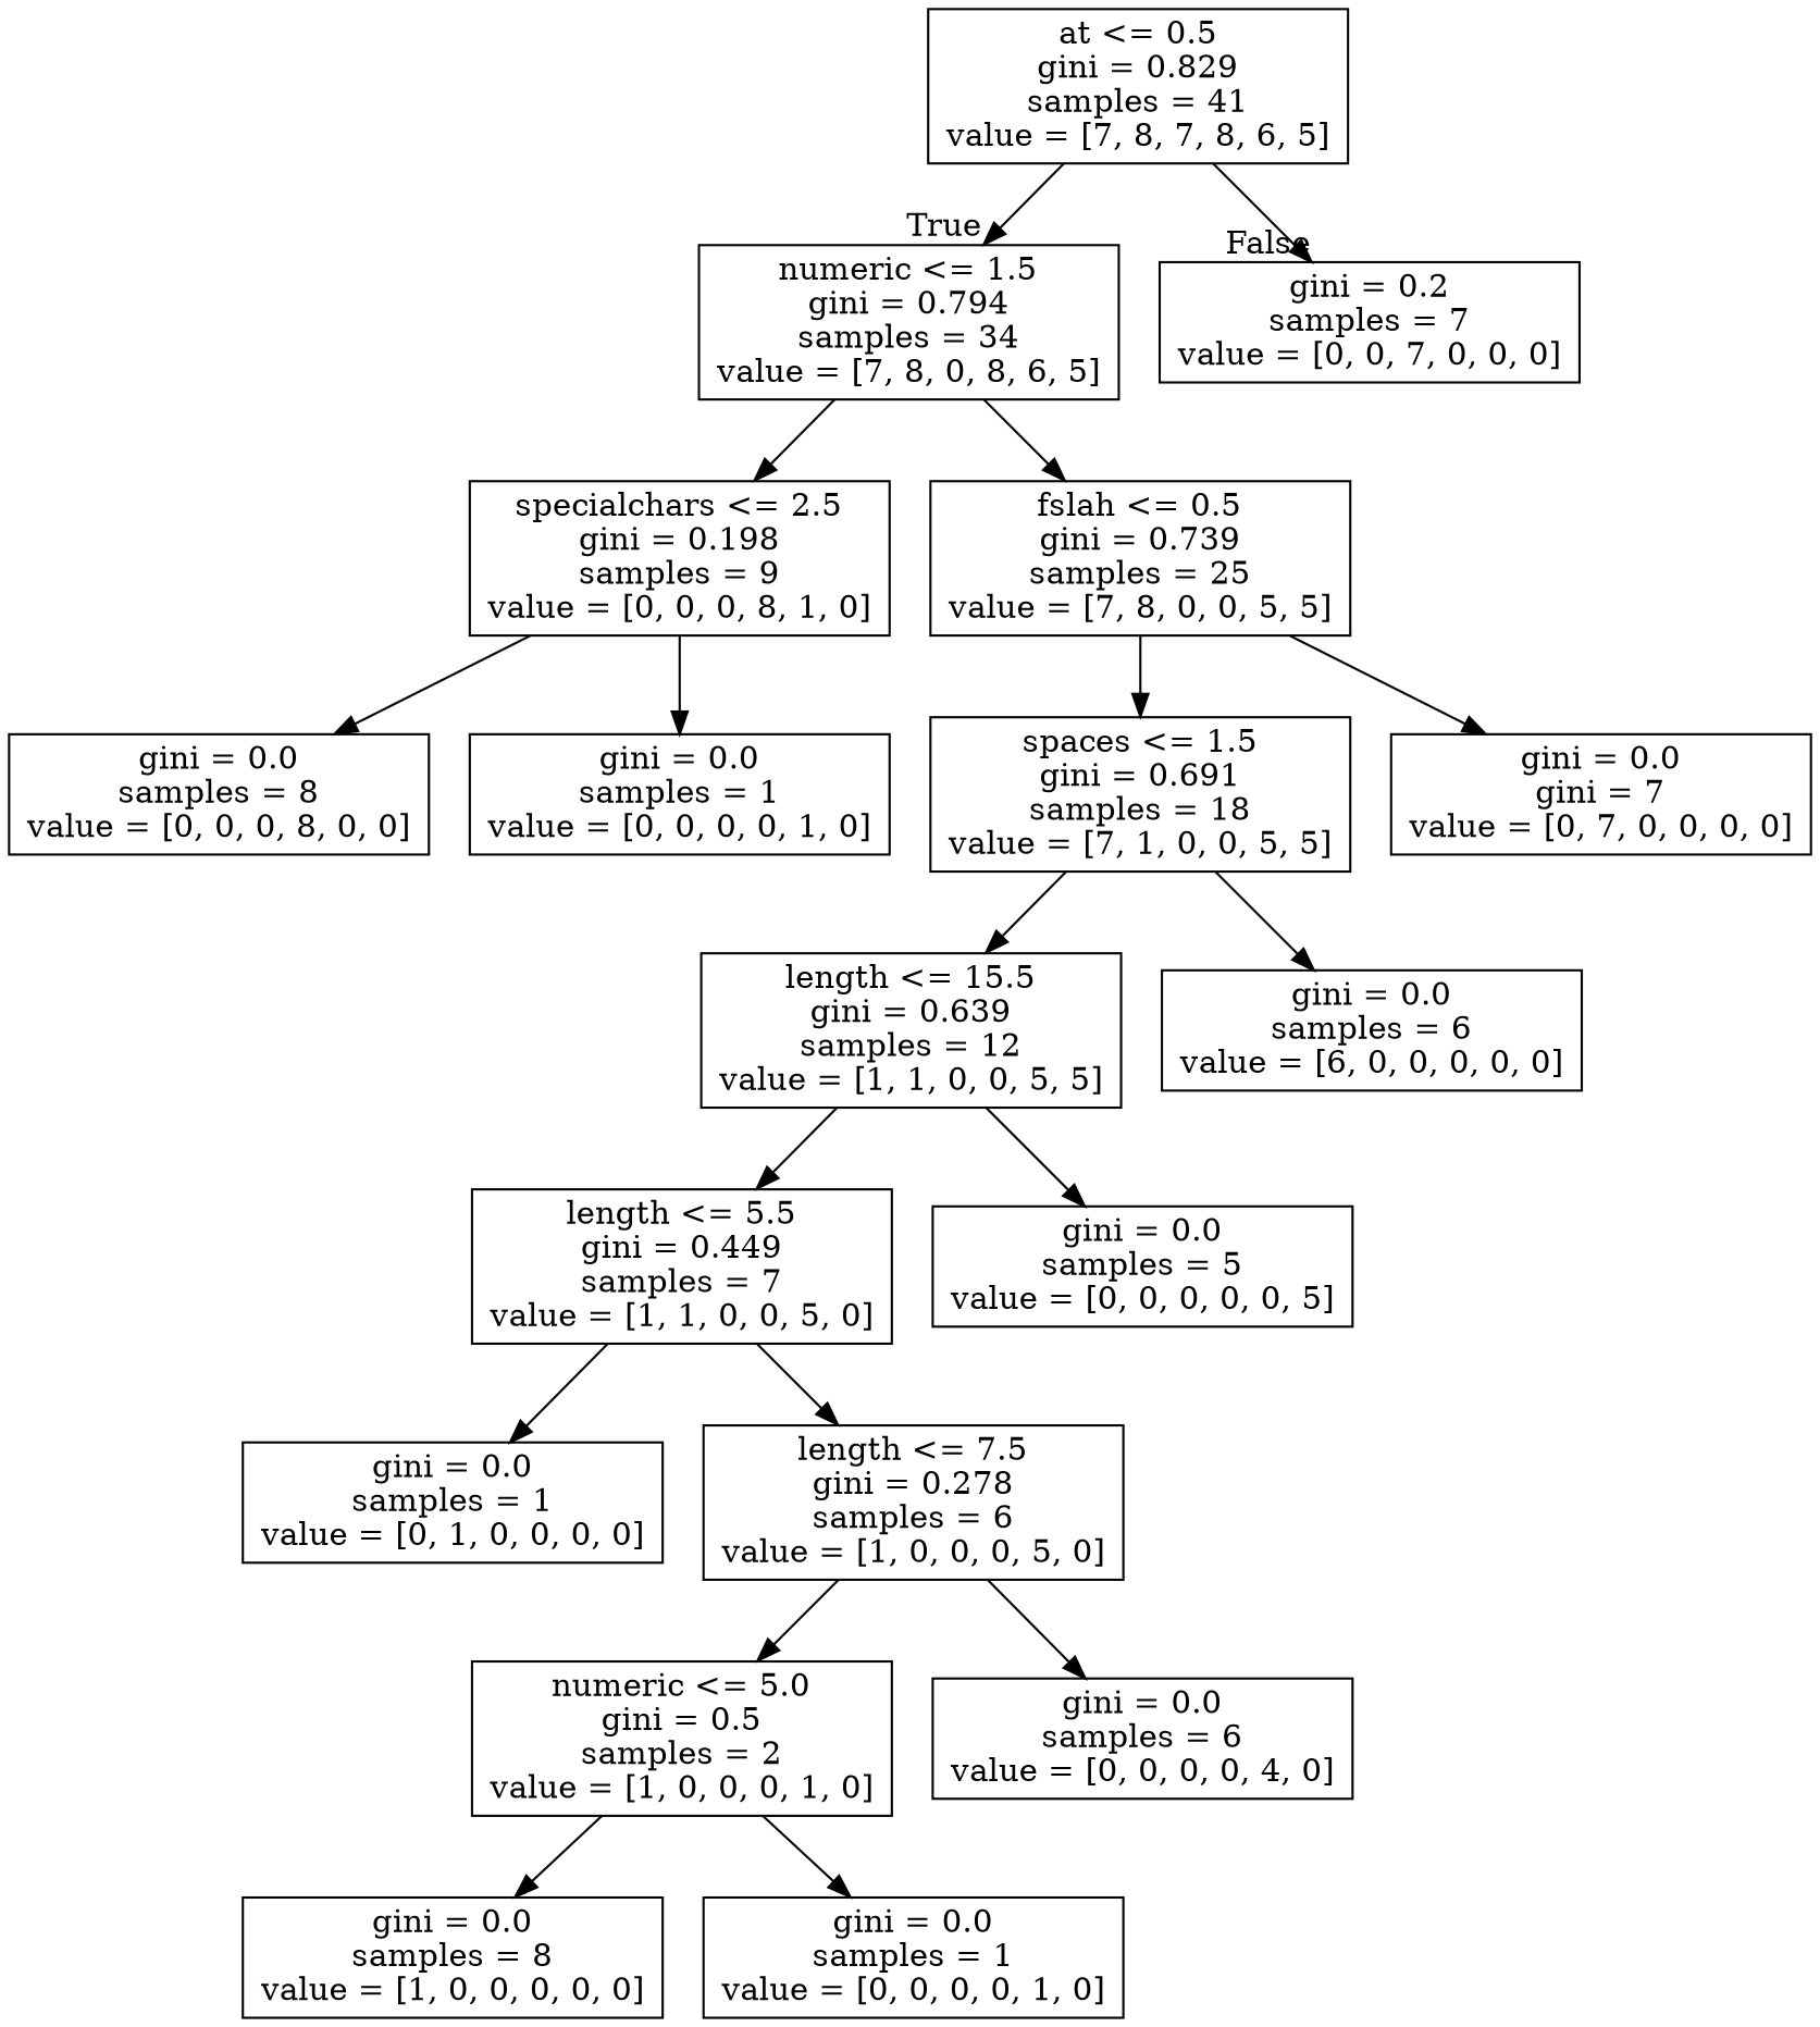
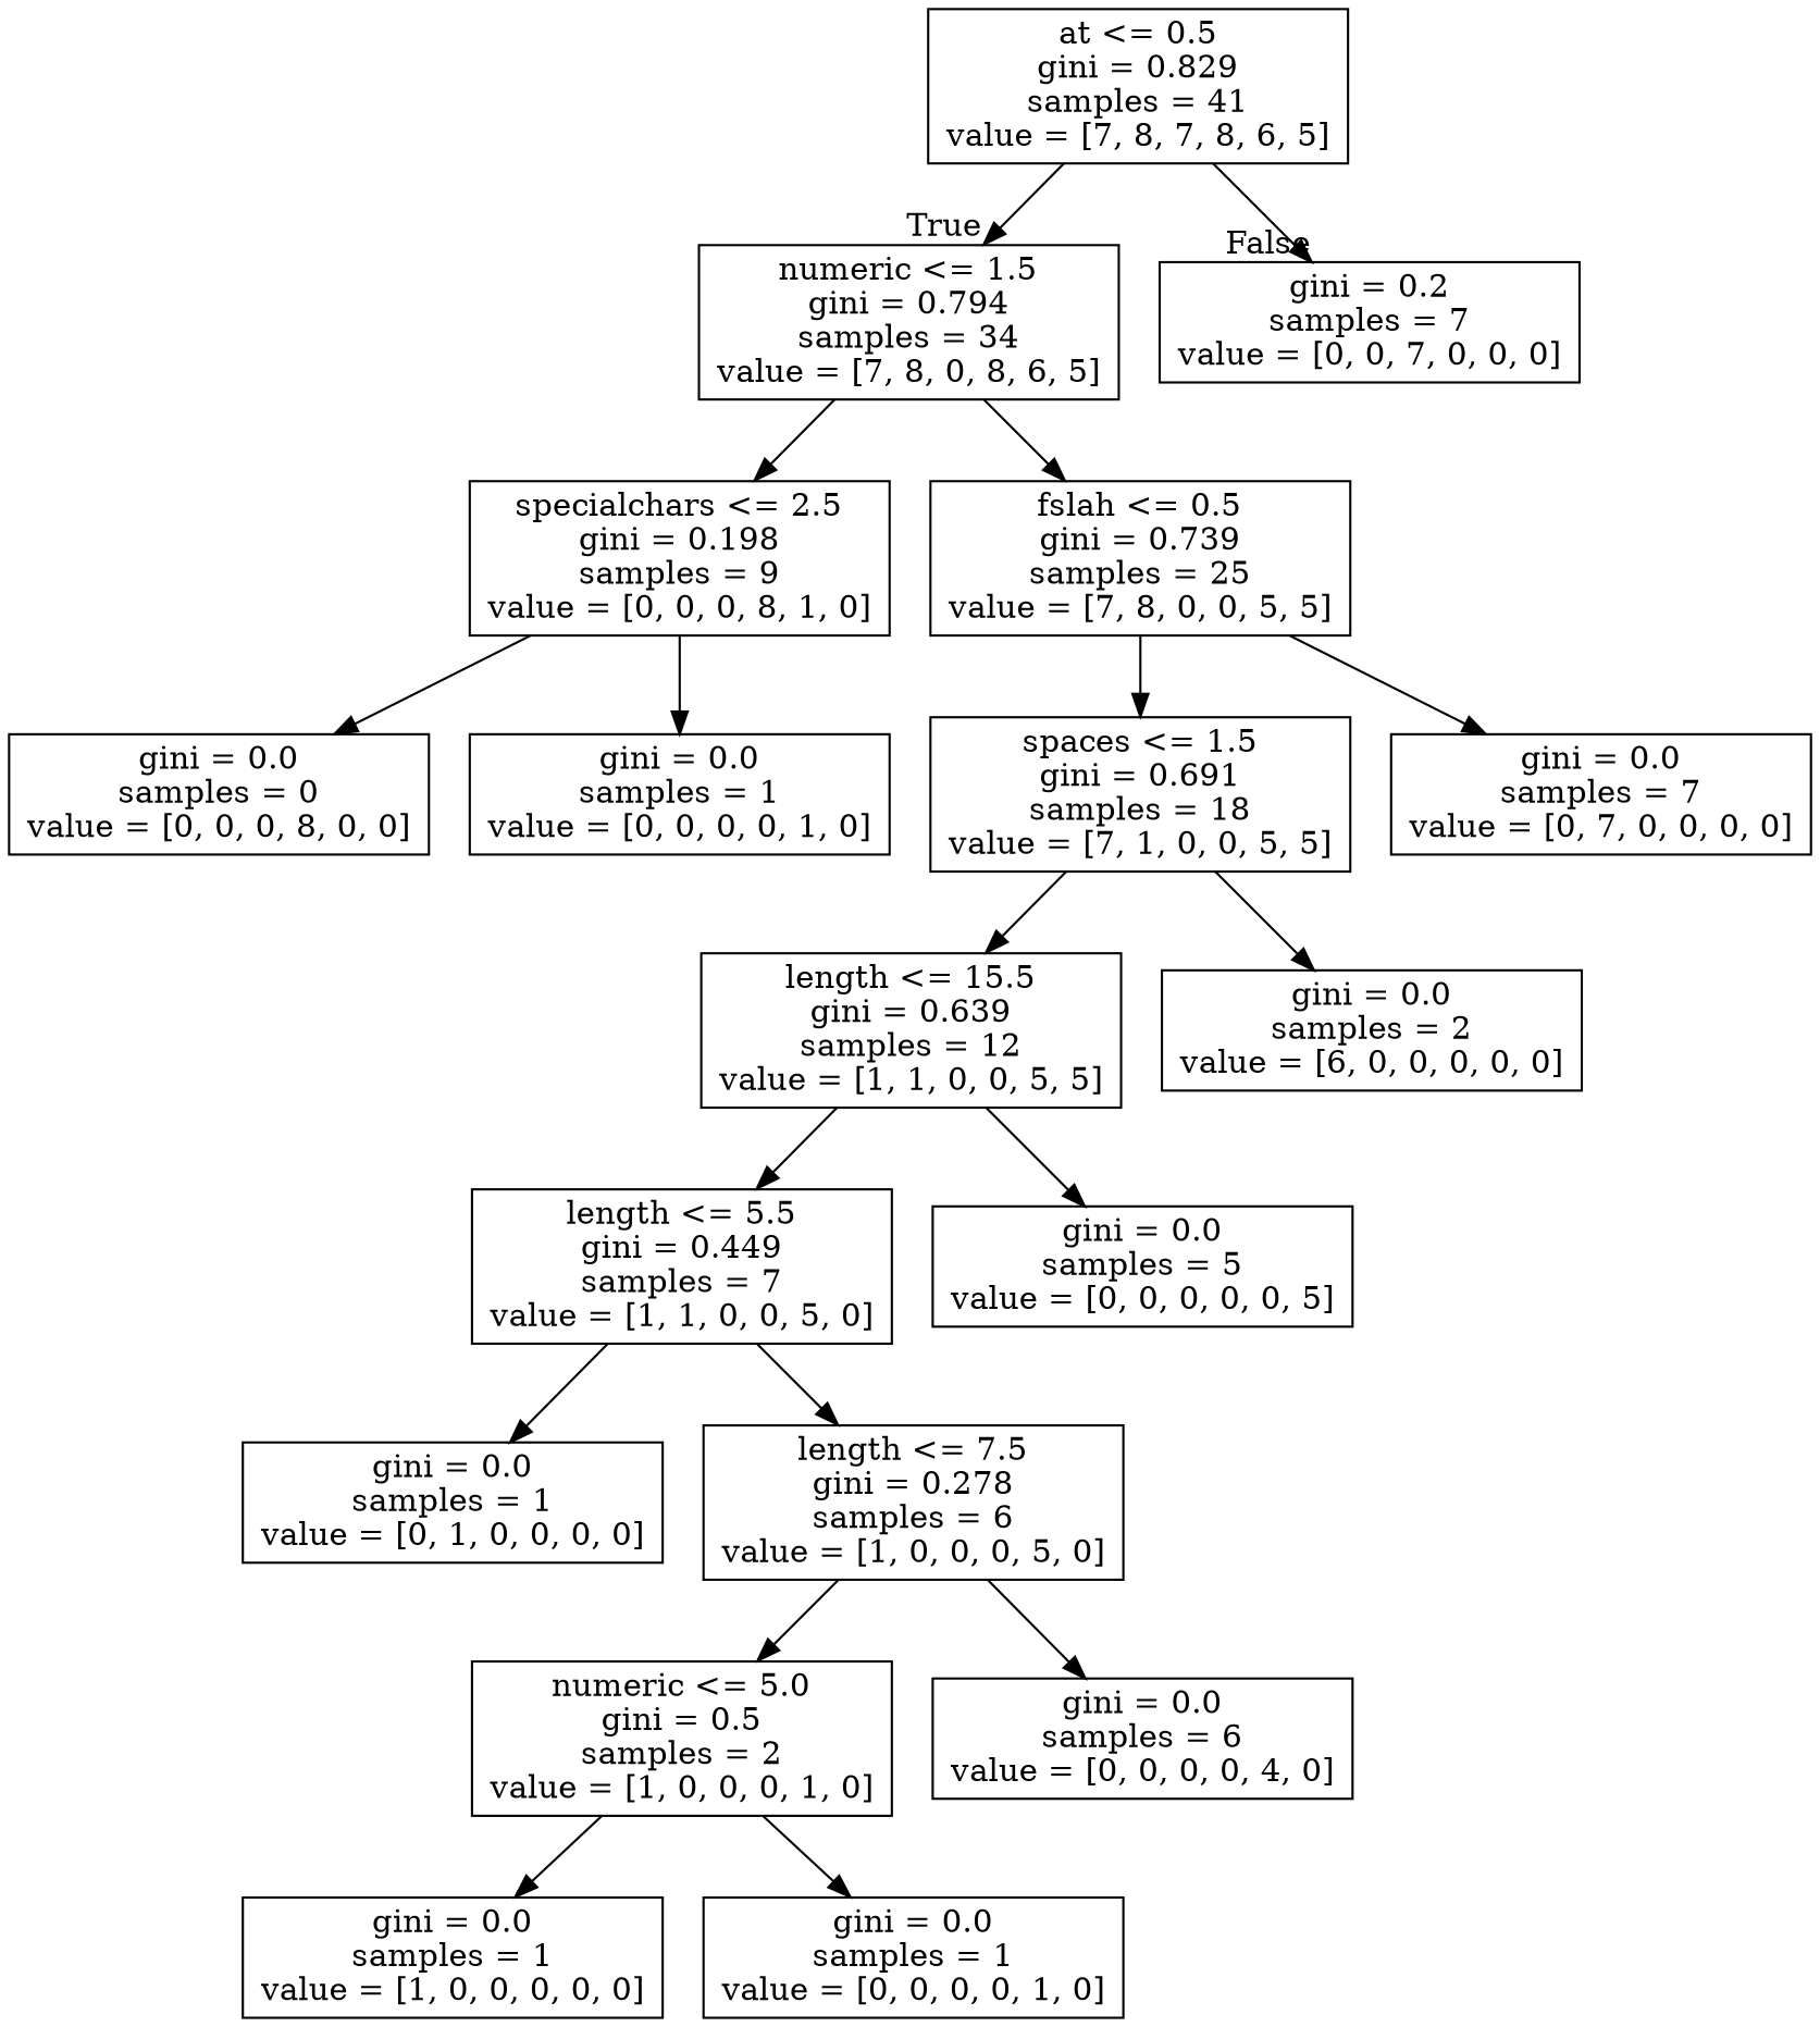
  digraph {
    node [shape=box]
    n1 [label="at <= 0.5\ngini = 0.829\nsamples = 41\nvalue = [7, 8, 7, 8, 6, 5]"]
    n2 [label="numeric <= 1.5\ngini = 0.794\nsamples = 34\nvalue = [7, 8, 0, 8, 6, 5]"]
    n3 [label="gini = 0.2\nsamples = 7\nvalue = [0, 0, 7, 0, 0, 0]"]
    n4 [label="specialchars <= 2.5\ngini = 0.198\nsamples = 9\nvalue = [0, 0, 0, 8, 1, 0]"]
    n5 [label="fslah <= 0.5\ngini = 0.739\nsamples = 25\nvalue = [7, 8, 0, 0, 5, 5]"]
-   n6 [label="gini = 0.0\nsamples = 8\nvalue = [0, 0, 0, 8, 0, 0]"]
+   n6 [label="gini = 0.0\nsamples = 0\nvalue = [0, 0, 0, 8, 0, 0]"]
    n7 [label="gini = 0.0\nsamples = 1\nvalue = [0, 0, 0, 0, 1, 0]"]
    n8 [label="spaces <= 1.5\ngini = 0.691\nsamples = 18\nvalue = [7, 1, 0, 0, 5, 5]"]
-   n9 [label="gini = 0.0\ngini = 7\nvalue = [0, 7, 0, 0, 0, 0]"]
+   n9 [label="gini = 0.0\nsamples = 7\nvalue = [0, 7, 0, 0, 0, 0]"]
    n10 [label="length <= 15.5\ngini = 0.639\nsamples = 12\nvalue = [1, 1, 0, 0, 5, 5]"]
-   n11 [label="gini = 0.0\nsamples = 6\nvalue = [6, 0, 0, 0, 0, 0]"]
+   n11 [label="gini = 0.0\nsamples = 2\nvalue = [6, 0, 0, 0, 0, 0]"]
    n12 [label="length <= 5.5\ngini = 0.449\nsamples = 7\nvalue = [1, 1, 0, 0, 5, 0]"]
    n13 [label="gini = 0.0\nsamples = 5\nvalue = [0, 0, 0, 0, 0, 5]"]
    n14 [label="gini = 0.0\nsamples = 1\nvalue = [0, 1, 0, 0, 0, 0]"]
    n15 [label="length <= 7.5\ngini = 0.278\nsamples = 6\nvalue = [1, 0, 0, 0, 5, 0]"]
    n16 [label="numeric <= 5.0\ngini = 0.5\nsamples = 2\nvalue = [1, 0, 0, 0, 1, 0]"]
    n17 [label="gini = 0.0\nsamples = 6\nvalue = [0, 0, 0, 0, 4, 0]"]
-   n18 [label="gini = 0.0\nsamples = 8\nvalue = [1, 0, 0, 0, 0, 0]"]
+   n18 [label="gini = 0.0\nsamples = 1\nvalue = [1, 0, 0, 0, 0, 0]"]
    n19 [label="gini = 0.0\nsamples = 1\nvalue = [0, 0, 0, 0, 1, 0]"]
    n1 -> n2 [headlabel=True labelangle=45 labeldistance=2.5]
    n1 -> n3 [headlabel=False labelangle=-45 labeldistance=2.5]
    n2 -> n4
    n2 -> n5
    n4 -> n6
    n4 -> n7
    n5 -> n8
    n5 -> n9
    n8 -> n10
    n8 -> n11
    n10 -> n12
    n10 -> n13
    n12 -> n14
    n12 -> n15
    n15 -> n16
    n15 -> n17
    n16 -> n18
    n16 -> n19
  }
